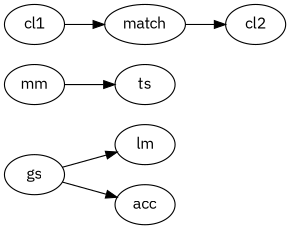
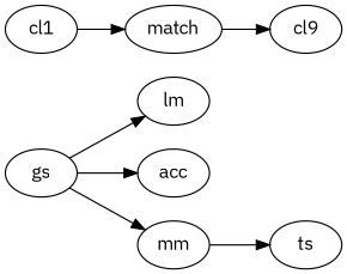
  digraph {
    fontname="IBM Plex Sans"
    rankdir=LR
    node [fontname="IBM Plex Sans"]
    edge [fontname="IBM Plex Sans"]
    gs
    lm
    acc
    mm
    ts
    match
-   cl2
+   cl2 [label=cl9]
    cl1
    gs -> lm
    gs -> acc
+   gs -> mm
    mm -> ts
    match -> cl2
    cl1 -> match
  }
